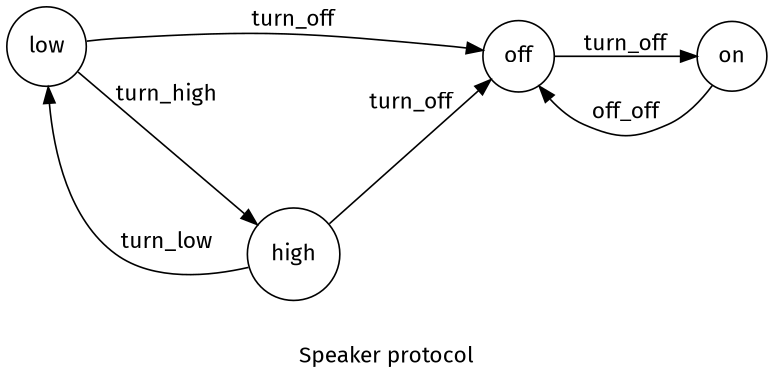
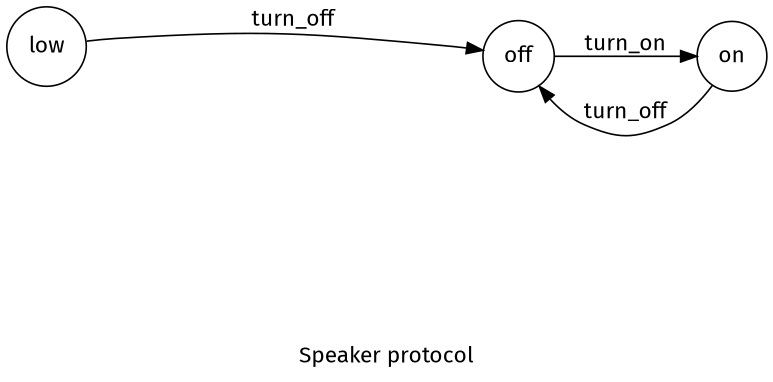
  digraph {
    fontname="Fira Sans"
    label="Speaker protocol"
    nodesep=1.5
    rankdir=LR
    node [fontname="Fira Sans" shape=circle]
    edge [fontname="Fira Sans"]
    off
    on
    low
-   high
-   off -> on [label=turn_off]
-   on -> off [label=off_off]
+   off -> on [label=turn_on]
+   on -> off [label=turn_off]
    low -> off [label=turn_off]
-   low -> high [label=turn_high]
-   high -> off [label=turn_off]
-   high -> low [label=turn_low]
  }
